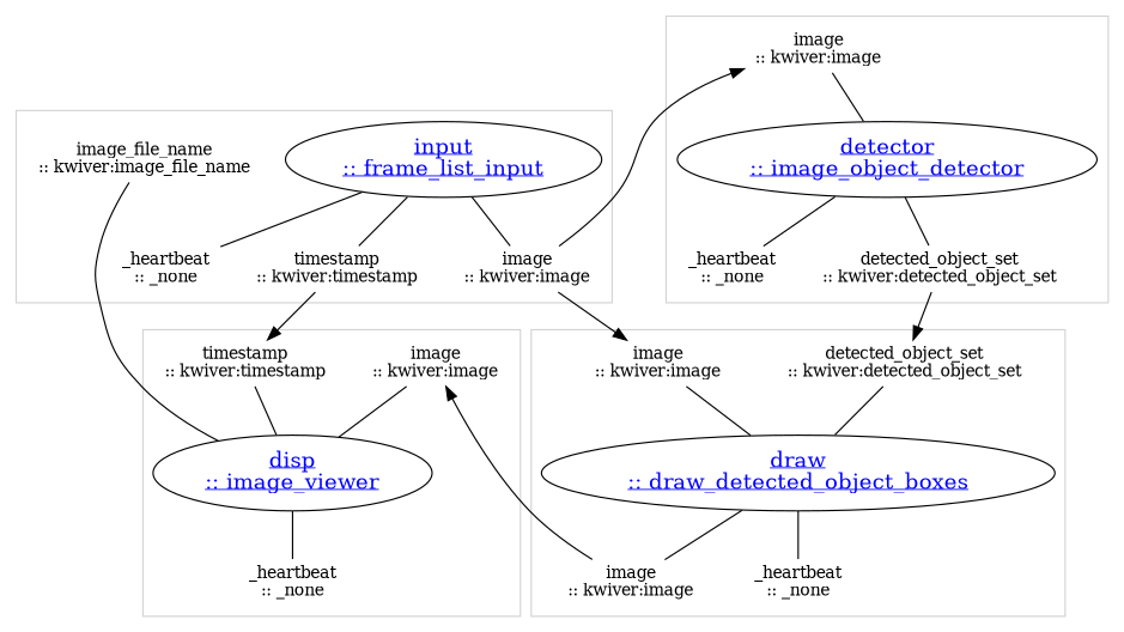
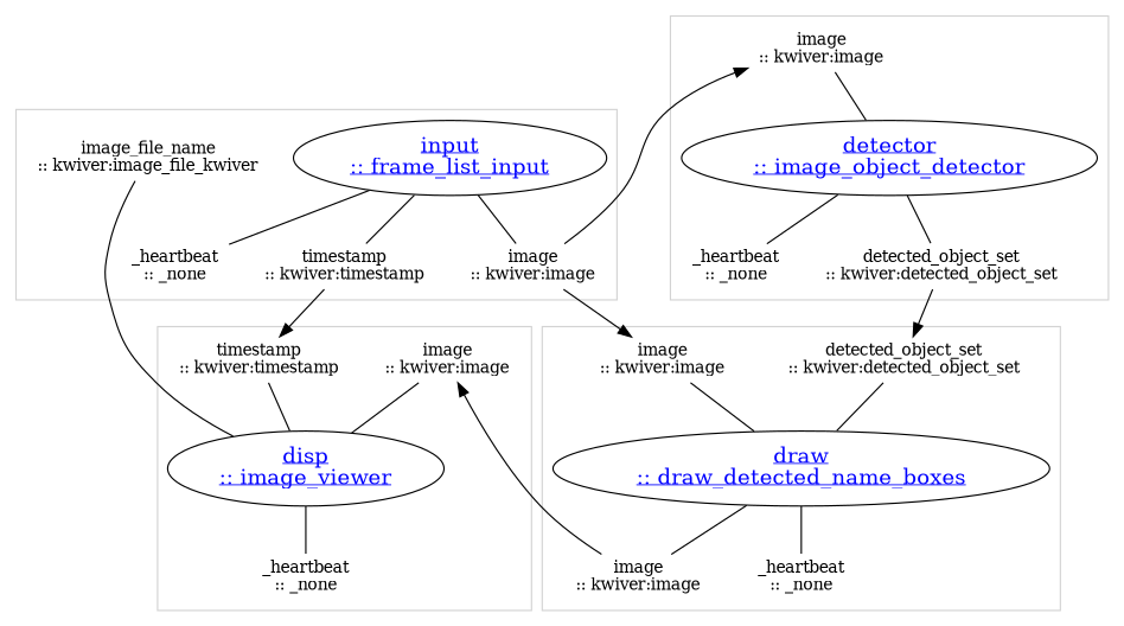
  strict digraph {
    clusterrank=local
    node [fontsize=12 shape=none]
    edge [arrowhead=none color=black]
    n1 [fontcolor=blue fontsize=16 label=<<u>detector<br/>:: image_object_detector</u>> rank=same shape=ellipse]
    n2 [height=0 label="_heartbeat\n:: _none" width=0]
    n3 [height=0 label="detected_object_set\n:: kwiver:detected_object_set" width=0]
    n4 [height=0 label="image\n:: kwiver:image" width=0]
    n5 [fontcolor=blue fontsize=16 label=<<u>disp<br/>:: image_viewer</u>> rank=same shape=ellipse]
    n6 [height=0 label="_heartbeat\n:: _none" width=0]
    n7 [height=0 label="image\n:: kwiver:image" width=0]
    n8 [height=0 label="timestamp\n:: kwiver:timestamp" width=0]
-   n9 [fontcolor=blue fontsize=16 label=<<u>draw<br/>:: draw_detected_object_boxes</u>> rank=same shape=ellipse]
+   n9 [fontcolor=blue fontsize=16 label=<<u>draw<br/>:: draw_detected_name_boxes</u>> rank=same shape=ellipse]
    n10 [height=0 label="_heartbeat\n:: _none" width=0]
    n11 [height=0 label="image\n:: kwiver:image" width=0]
    n12 [height=0 label="detected_object_set\n:: kwiver:detected_object_set" width=0]
    n13 [height=0 label="image\n:: kwiver:image" width=0]
    n14 [fontcolor=blue fontsize=16 label=<<u>input<br/>:: frame_list_input</u>> rank=same shape=ellipse]
    n15 [height=0 label="_heartbeat\n:: _none" width=0]
    n16 [height=0 label="image\n:: kwiver:image" width=0]
-   n17 [height=0 label="image_file_name\n:: kwiver:image_file_name" width=0]
+   n17 [height=0 label="image_file_name\n:: kwiver:image_file_kwiver" width=0]
    n18 [height=0 label="timestamp\n:: kwiver:timestamp" width=0]
    subgraph cluster_1 {
      color=lightgray
      n1
      n2
      n3
      n4
    }
    subgraph cluster_2 {
      color=lightgray
      n5
      n6
      n7
      n8
    }
    subgraph cluster_3 {
      color=lightgray
      n9
      n10
      n11
      n12
      n13
    }
    subgraph cluster_4 {
      color=lightgray
      n14
      n15
      n16
      n17
      n18
    }
    n1 -> n2
    n1 -> n3
    n3 -> n12 [minlen=1 weight=1 arrowhead=""]
    n4 -> n1
    n5 -> n6
    n5 -> n17
    n7 -> n5
    n8 -> n5
    n9 -> n10
    n9 -> n11
    n11 -> n7 [minlen=1 weight=1 arrowhead=""]
    n12 -> n9
    n13 -> n9
    n14 -> n15
    n14 -> n16
    n14 -> n18
    n16 -> n4 [minlen=1 weight=1 arrowhead=""]
    n16 -> n13 [minlen=1 weight=1 arrowhead=""]
    n18 -> n8 [minlen=1 weight=1 arrowhead=""]
  }
